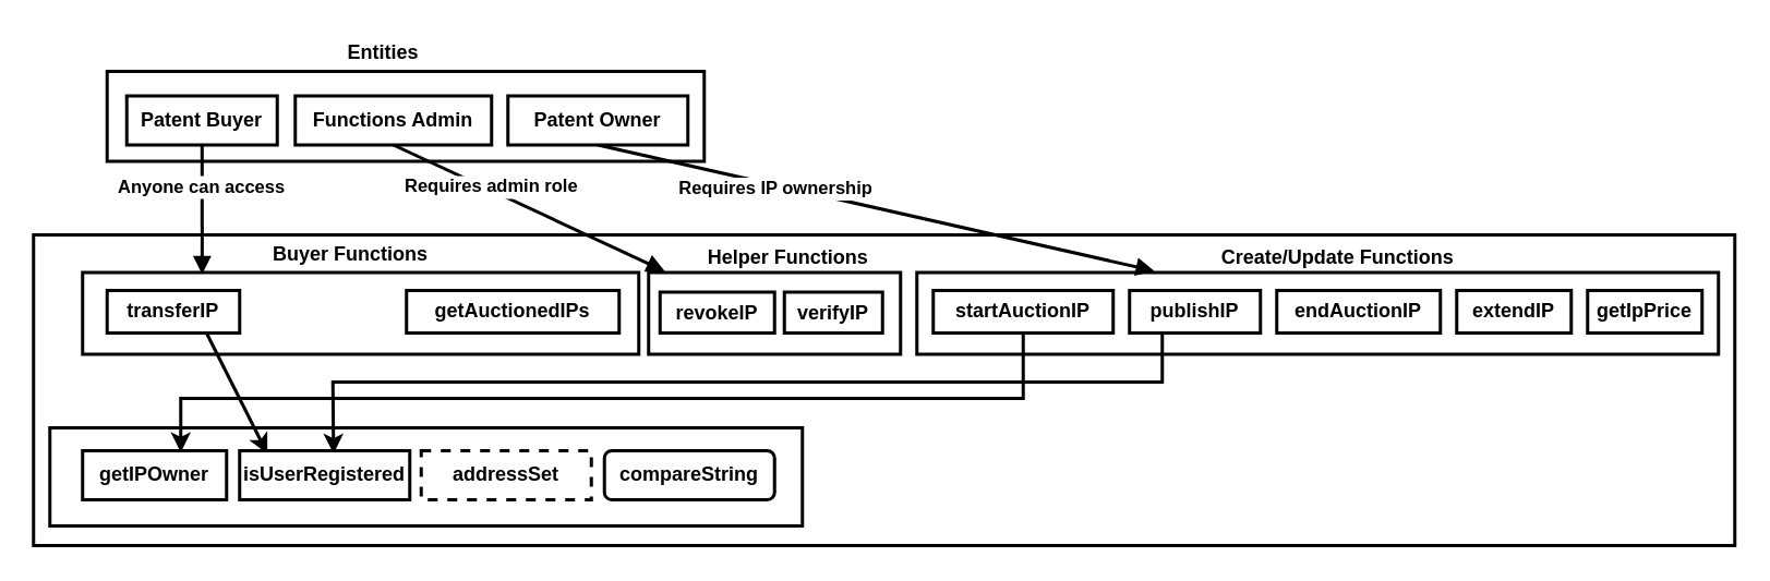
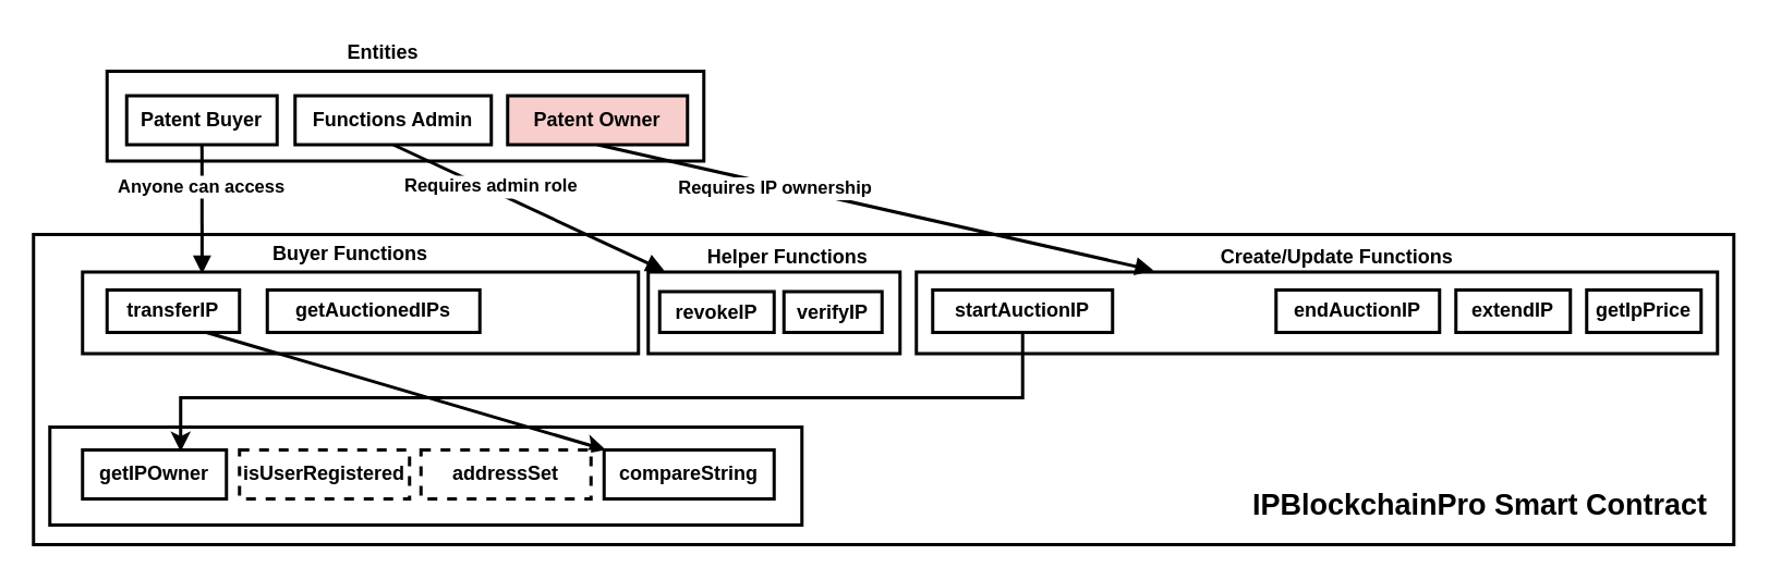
  <mxCell id="0" />
  <mxCell id="1" parent="0" />
  <mxCell id="2" value="" style="whiteSpace=wrap;strokeWidth=2;movable=1;resizable=1;rotatable=1;deletable=1;editable=1;locked=0;connectable=1;" parent="1" vertex="1"><mxGeometry x="20" y="143" width="1040" height="190" as="geometry" /></mxCell>
  <mxCell id="3" value="" style="whiteSpace=wrap;strokeWidth=2;" vertex="1" parent="1"><mxGeometry x="560" y="166" width="490" height="50" as="geometry" /></mxCell>
  <mxCell id="4" value="" style="whiteSpace=wrap;strokeWidth=2;" parent="1" vertex="1"><mxGeometry x="30" y="261" width="460" height="60" as="geometry" /></mxCell>
  <mxCell id="5" value="" style="whiteSpace=wrap;strokeWidth=2;" parent="1" vertex="1"><mxGeometry x="50" y="166" width="340" height="50" as="geometry" /></mxCell>
  <mxCell id="6" value="Entities" style="whiteSpace=wrap;strokeWidth=2;" parent="1" vertex="1"><mxGeometry x="65" y="43" width="365" height="55" as="geometry" /></mxCell>
  <mxCell id="7" value="Functions Admin" style="whiteSpace=wrap;strokeWidth=2;fontStyle=1" parent="1" vertex="1"><mxGeometry x="180" y="58" width="120" height="30" as="geometry" /></mxCell>
  <mxCell id="8" value="Patent Buyer" style="whiteSpace=wrap;strokeWidth=2;fontStyle=1" parent="1" vertex="1"><mxGeometry x="77" y="58" width="92" height="30" as="geometry" /></mxCell>
- <mxCell id="9" value="publishIP" style="whiteSpace=wrap;strokeWidth=2;fontStyle=1" parent="1" vertex="1"><mxGeometry x="690" y="177" width="80" height="26" as="geometry" /></mxCell>
  <mxCell id="10" value="startAuctionIP" style="whiteSpace=wrap;strokeWidth=2;fontStyle=1" parent="1" vertex="1"><mxGeometry x="570" y="177" width="110" height="26" as="geometry" /></mxCell>
  <mxCell id="11" value="endAuctionIP" style="whiteSpace=wrap;strokeWidth=2;fontStyle=1" parent="1" vertex="1"><mxGeometry x="780" y="177" width="100" height="26" as="geometry" /></mxCell>
  <mxCell id="12" value="extendIP" style="whiteSpace=wrap;strokeWidth=2;fontStyle=1" parent="1" vertex="1"><mxGeometry x="890" y="177" width="70" height="26" as="geometry" /></mxCell>
  <mxCell id="13" value="getIpPrice" style="whiteSpace=wrap;strokeWidth=2;fontStyle=1" parent="1" vertex="1"><mxGeometry x="970" y="177" width="70" height="26" as="geometry" /></mxCell>
  <mxCell id="14" value="transferIP" style="whiteSpace=wrap;strokeWidth=2;fontStyle=1" parent="1" vertex="1"><mxGeometry x="65" y="177" width="81" height="26" as="geometry" /></mxCell>
- <mxCell id="15" value="getAuctionedIPs" style="whiteSpace=wrap;strokeWidth=2;fontStyle=1" parent="1" vertex="1"><mxGeometry x="248" y="177" width="130" height="26" as="geometry" /></mxCell>
+ <mxCell id="15" value="getAuctionedIPs" style="whiteSpace=wrap;strokeWidth=2;fontStyle=1" parent="1" vertex="1"><mxGeometry x="163" y="177" width="130" height="26" as="geometry" /></mxCell>
  <mxCell id="16" value="getIPOwner" style="whiteSpace=wrap;strokeWidth=2;fontStyle=1" parent="1" vertex="1"><mxGeometry x="50" y="275" width="88" height="30" as="geometry" /></mxCell>
  <mxCell id="17" value="Requires admin role" style="curved=1;startArrow=none;endArrow=block;exitX=0.5;exitY=1;entryX=0.064;entryY=-0.016;rounded=0;entryDx=0;entryDy=0;entryPerimeter=0;strokeWidth=2;fontStyle=1" parent="1" source="7" target="23" edge="1"><mxGeometry x="-0.29" y="3" relative="1" as="geometry"><Array as="points" /><mxPoint x="517" y="168" as="targetPoint" /><mxPoint as="offset" /></mxGeometry></mxCell>
  <mxCell id="18" value="Requires IP ownership" style="curved=1;startArrow=none;endArrow=block;rounded=0;entryX=0.296;entryY=-0.02;entryDx=0;entryDy=0;entryPerimeter=0;exitX=0.5;exitY=1;exitDx=0;exitDy=0;strokeWidth=2;fontStyle=1" parent="1" source="31" target="3" edge="1"><mxGeometry x="-0.36" y="-1" relative="1" as="geometry"><Array as="points" /><mxPoint x="402.657" y="28" as="sourcePoint" /><mxPoint x="921.626" y="166" as="targetPoint" /><mxPoint as="offset" /></mxGeometry></mxCell>
  <mxCell id="19" value="Anyone can access" style="curved=1;startArrow=none;endArrow=block;rounded=0;entryX=0.215;entryY=0.021;entryDx=0;entryDy=0;entryPerimeter=0;strokeWidth=2;fontStyle=1" parent="1" source="8" target="5" edge="1"><mxGeometry x="-0.367" relative="1" as="geometry"><Array as="points" /><mxPoint as="offset" /></mxGeometry></mxCell>
  <mxCell id="20" value="Buyer Functions" style="text;html=1;align=center;verticalAlign=middle;whiteSpace=wrap;rounded=0;fontStyle=1;fontSize=12;" vertex="1" parent="1"><mxGeometry x="160" y="143" width="107.5" height="23" as="geometry" /></mxCell>
- <mxCell id="21" value="" style="endArrow=classic;html=1;rounded=0;exitX=0.75;exitY=1;exitDx=0;exitDy=0;entryX=0.163;entryY=0.061;entryDx=0;entryDy=0;entryPerimeter=0;strokeWidth=2;" edge="1" parent="1" source="14" target="28"><mxGeometry width="50" height="50" relative="1" as="geometry"><mxPoint x="490" y="413" as="sourcePoint" /><mxPoint x="163.328" y="356.35" as="targetPoint" /></mxGeometry></mxCell>
+ <mxCell id="21" value="" style="endArrow=classic;html=1;rounded=0;exitX=0.75;exitY=1;exitDx=0;exitDy=0;strokeWidth=2;" edge="1" parent="1" source="14" target="30"><mxGeometry width="50" height="50" relative="1" as="geometry"><mxPoint x="490" y="413" as="sourcePoint" /><mxPoint x="163.328" y="356.35" as="targetPoint" /></mxGeometry></mxCell>
  <mxCell id="22" value="" style="endArrow=classic;html=1;rounded=0;exitX=0.5;exitY=1;exitDx=0;exitDy=0;strokeWidth=2;" edge="1" parent="1" source="10"><mxGeometry width="50" height="50" relative="1" as="geometry"><mxPoint x="570" y="353" as="sourcePoint" /><mxPoint x="110" y="276" as="targetPoint" /><Array as="points"><mxPoint x="625" y="243" /><mxPoint x="360" y="243" /><mxPoint x="110" y="243" /></Array></mxGeometry></mxCell>
  <mxCell id="23" value="" style="whiteSpace=wrap;strokeWidth=2;" vertex="1" parent="1"><mxGeometry x="396" y="166" width="154" height="50" as="geometry" /></mxCell>
  <mxCell id="24" value="revokeIP" style="whiteSpace=wrap;strokeWidth=2;fontStyle=1" parent="1" vertex="1"><mxGeometry x="403" y="178" width="70" height="25" as="geometry" /></mxCell>
  <mxCell id="25" value="verifyIP" style="whiteSpace=wrap;strokeWidth=2;fontStyle=1" parent="1" vertex="1"><mxGeometry x="479" y="178" width="60" height="25" as="geometry" /></mxCell>
  <mxCell id="26" value="Helper Functions" style="text;html=1;align=center;verticalAlign=middle;whiteSpace=wrap;rounded=0;fontStyle=1;fontSize=12;" vertex="1" parent="1"><mxGeometry x="404" y="143" width="154.5" height="27" as="geometry" /></mxCell>
- <mxCell id="27" value="" style="endArrow=classic;html=1;rounded=0;exitX=0.25;exitY=1;exitDx=0;exitDy=0;entryX=0.552;entryY=0.061;entryDx=0;entryDy=0;entryPerimeter=0;strokeWidth=2;" edge="1" parent="1" source="9" target="28"><mxGeometry width="50" height="50" relative="1" as="geometry"><mxPoint x="630" y="103" as="sourcePoint" /><mxPoint x="203" y="357" as="targetPoint" /><Array as="points"><mxPoint x="710" y="233" /><mxPoint x="460" y="233" /><mxPoint x="203" y="233" /></Array></mxGeometry></mxCell>
- <mxCell id="28" value="isUserRegistered" style="whiteSpace=wrap;strokeWidth=2;fontStyle=1" vertex="1" parent="1"><mxGeometry x="146" y="275" width="104" height="30" as="geometry" /></mxCell>
+ <mxCell id="28" value="isUserRegistered" style="whiteSpace=wrap;strokeWidth=2;fontStyle=1;dashed=1;" vertex="1" parent="1"><mxGeometry x="146" y="275" width="104" height="30" as="geometry" /></mxCell>
  <mxCell id="29" value="addressSet" style="whiteSpace=wrap;strokeWidth=2;fontStyle=1;dashed=1;" vertex="1" parent="1"><mxGeometry x="257" y="275" width="104" height="30" as="geometry" /></mxCell>
- <mxCell id="30" value="compareString" style="whiteSpace=wrap;strokeWidth=2;fontStyle=1;rounded=1;" vertex="1" parent="1"><mxGeometry x="369" y="275" width="104" height="30" as="geometry" /></mxCell>
- <mxCell id="31" value="Patent Owner" style="whiteSpace=wrap;strokeWidth=2;fontStyle=1" vertex="1" parent="1"><mxGeometry x="310" y="58" width="110" height="30" as="geometry" /></mxCell>
+ <mxCell id="30" value="compareString" style="whiteSpace=wrap;strokeWidth=2;fontStyle=1" vertex="1" parent="1"><mxGeometry x="369" y="275" width="104" height="30" as="geometry" /></mxCell>
+ <mxCell id="31" value="Patent Owner" style="whiteSpace=wrap;strokeWidth=2;fontStyle=1;fillColor=#f8cecc;" vertex="1" parent="1"><mxGeometry x="310" y="58" width="110" height="30" as="geometry" /></mxCell>
  <mxCell id="32" value="Entities" style="text;html=1;align=center;verticalAlign=middle;whiteSpace=wrap;rounded=0;fontStyle=1;fontSize=12;" vertex="1" parent="1"><mxGeometry x="180" y="20" width="107.5" height="23" as="geometry" /></mxCell>
+ <mxCell id="33" value="IPBlockchainPro Smart Contract" style="text;html=1;align=center;verticalAlign=middle;whiteSpace=wrap;rounded=0;fontStyle=1;fontSize=18;" vertex="1" parent="1"><mxGeometry x="760" y="296" width="290" height="25" as="geometry" /></mxCell>
  <mxCell id="34" value="Create/Update Functions" style="text;html=1;align=center;verticalAlign=middle;whiteSpace=wrap;rounded=0;fontStyle=1;fontSize=12;" vertex="1" parent="1"><mxGeometry x="740" y="143" width="154.5" height="27" as="geometry" /></mxCell>
